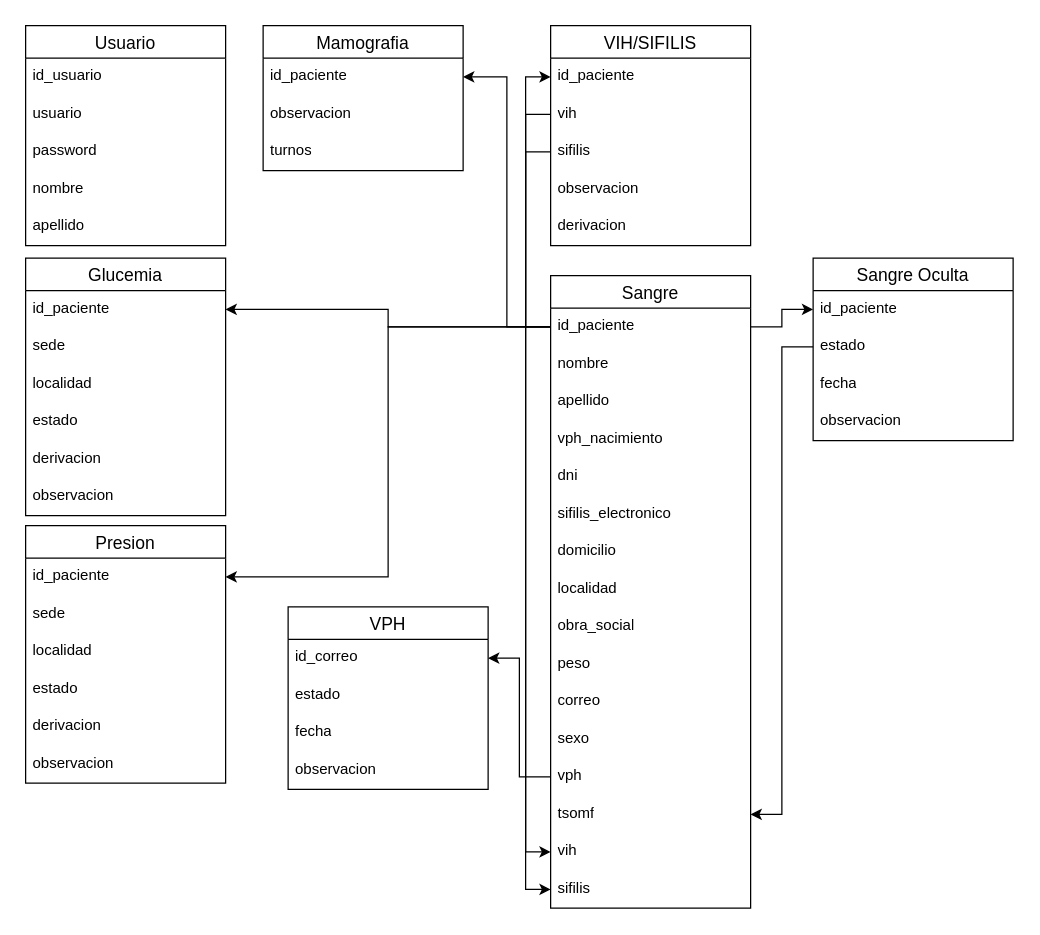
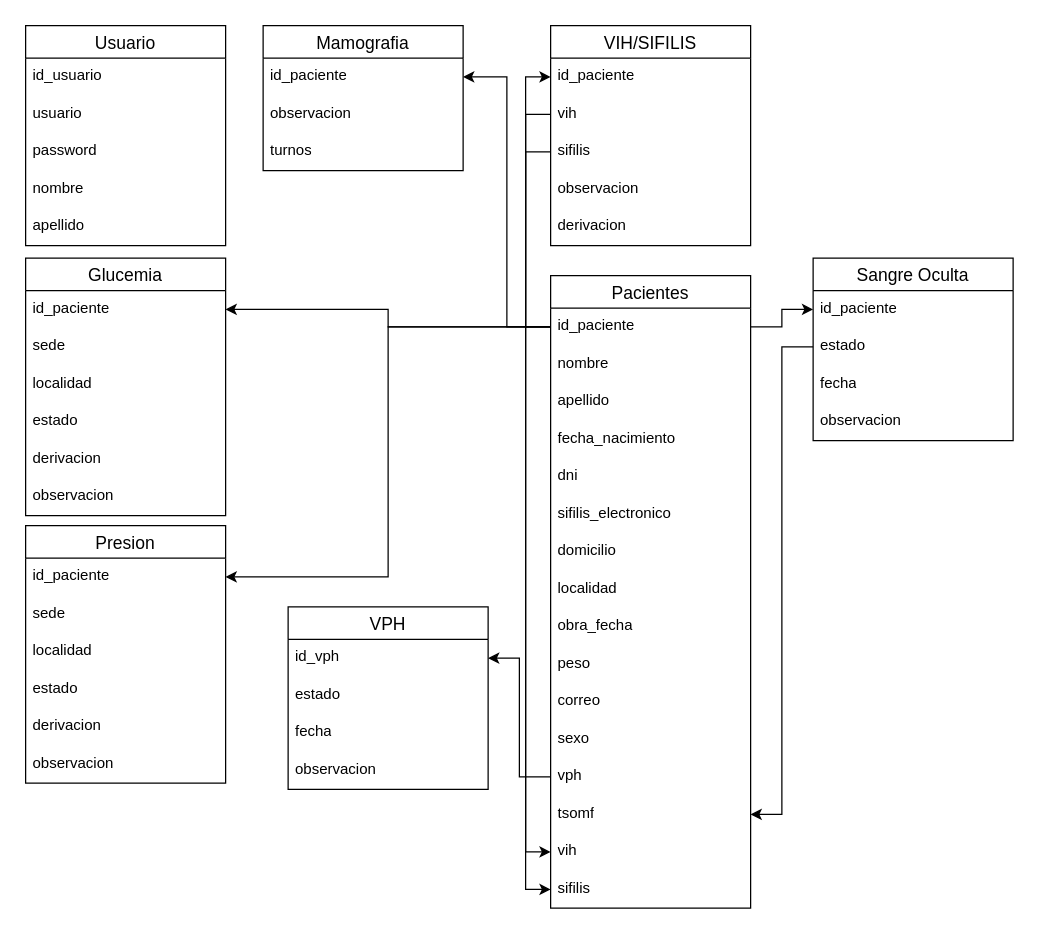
  <mxCell id="0" />
  <mxCell id="1" parent="0" />
  <mxCell id="2" value="Usuario" style="swimlane;fontStyle=0;childLayout=stackLayout;horizontal=1;startSize=26;horizontalStack=0;resizeParent=1;resizeParentMax=0;resizeLast=0;collapsible=1;marginBottom=0;align=center;fontSize=14;" vertex="1" parent="1"><mxGeometry x="20" y="20" width="160" height="176" as="geometry" /></mxCell>
  <mxCell id="3" value="id_usuario" style="text;strokeColor=none;fillColor=none;spacingLeft=4;spacingRight=4;overflow=hidden;rotatable=0;points=[[0,0.5],[1,0.5]];portConstraint=eastwest;fontSize=12;whiteSpace=wrap;html=1;" vertex="1" parent="2"><mxGeometry y="26" width="160" height="30" as="geometry" /></mxCell>
  <mxCell id="4" value="usuario" style="text;strokeColor=none;fillColor=none;spacingLeft=4;spacingRight=4;overflow=hidden;rotatable=0;points=[[0,0.5],[1,0.5]];portConstraint=eastwest;fontSize=12;whiteSpace=wrap;html=1;" vertex="1" parent="2"><mxGeometry y="56" width="160" height="30" as="geometry" /></mxCell>
  <mxCell id="5" value="password" style="text;strokeColor=none;fillColor=none;spacingLeft=4;spacingRight=4;overflow=hidden;rotatable=0;points=[[0,0.5],[1,0.5]];portConstraint=eastwest;fontSize=12;whiteSpace=wrap;html=1;" vertex="1" parent="2"><mxGeometry y="86" width="160" height="30" as="geometry" /></mxCell>
  <mxCell id="6" value="nombre" style="text;strokeColor=none;fillColor=none;spacingLeft=4;spacingRight=4;overflow=hidden;rotatable=0;points=[[0,0.5],[1,0.5]];portConstraint=eastwest;fontSize=12;whiteSpace=wrap;html=1;" vertex="1" parent="2"><mxGeometry y="116" width="160" height="30" as="geometry" /></mxCell>
  <mxCell id="7" value="apellido" style="text;strokeColor=none;fillColor=none;spacingLeft=4;spacingRight=4;overflow=hidden;rotatable=0;points=[[0,0.5],[1,0.5]];portConstraint=eastwest;fontSize=12;whiteSpace=wrap;html=1;" vertex="1" parent="2"><mxGeometry y="146" width="160" height="30" as="geometry" /></mxCell>
- <mxCell id="8" value="Sangre" style="swimlane;fontStyle=0;childLayout=stackLayout;horizontal=1;startSize=26;horizontalStack=0;resizeParent=1;resizeParentMax=0;resizeLast=0;collapsible=1;marginBottom=0;align=center;fontSize=14;" vertex="1" parent="1"><mxGeometry x="440" y="220" width="160" height="506" as="geometry" /></mxCell>
+ <mxCell id="8" value="Pacientes" style="swimlane;fontStyle=0;childLayout=stackLayout;horizontal=1;startSize=26;horizontalStack=0;resizeParent=1;resizeParentMax=0;resizeLast=0;collapsible=1;marginBottom=0;align=center;fontSize=14;" vertex="1" parent="1"><mxGeometry x="440" y="220" width="160" height="506" as="geometry" /></mxCell>
  <mxCell id="9" value="id_paciente" style="text;strokeColor=none;fillColor=none;spacingLeft=4;spacingRight=4;overflow=hidden;rotatable=0;points=[[0,0.5],[1,0.5]];portConstraint=eastwest;fontSize=12;whiteSpace=wrap;html=1;" vertex="1" parent="8"><mxGeometry y="26" width="160" height="30" as="geometry" /></mxCell>
  <mxCell id="10" value="nombre" style="text;strokeColor=none;fillColor=none;spacingLeft=4;spacingRight=4;overflow=hidden;rotatable=0;points=[[0,0.5],[1,0.5]];portConstraint=eastwest;fontSize=12;whiteSpace=wrap;html=1;" vertex="1" parent="8"><mxGeometry y="56" width="160" height="30" as="geometry" /></mxCell>
  <mxCell id="11" value="apellido" style="text;strokeColor=none;fillColor=none;spacingLeft=4;spacingRight=4;overflow=hidden;rotatable=0;points=[[0,0.5],[1,0.5]];portConstraint=eastwest;fontSize=12;whiteSpace=wrap;html=1;" vertex="1" parent="8"><mxGeometry y="86" width="160" height="30" as="geometry" /></mxCell>
- <mxCell id="12" value="vph_nacimiento" style="text;strokeColor=none;fillColor=none;spacingLeft=4;spacingRight=4;overflow=hidden;rotatable=0;points=[[0,0.5],[1,0.5]];portConstraint=eastwest;fontSize=12;whiteSpace=wrap;html=1;" vertex="1" parent="8"><mxGeometry y="116" width="160" height="30" as="geometry" /></mxCell>
+ <mxCell id="12" value="fecha_nacimiento" style="text;strokeColor=none;fillColor=none;spacingLeft=4;spacingRight=4;overflow=hidden;rotatable=0;points=[[0,0.5],[1,0.5]];portConstraint=eastwest;fontSize=12;whiteSpace=wrap;html=1;" vertex="1" parent="8"><mxGeometry y="116" width="160" height="30" as="geometry" /></mxCell>
  <mxCell id="13" value="dni" style="text;strokeColor=none;fillColor=none;spacingLeft=4;spacingRight=4;overflow=hidden;rotatable=0;points=[[0,0.5],[1,0.5]];portConstraint=eastwest;fontSize=12;whiteSpace=wrap;html=1;" vertex="1" parent="8"><mxGeometry y="146" width="160" height="30" as="geometry" /></mxCell>
  <mxCell id="14" value="sifilis_electronico" style="text;strokeColor=none;fillColor=none;spacingLeft=4;spacingRight=4;overflow=hidden;rotatable=0;points=[[0,0.5],[1,0.5]];portConstraint=eastwest;fontSize=12;whiteSpace=wrap;html=1;" vertex="1" parent="8"><mxGeometry y="176" width="160" height="30" as="geometry" /></mxCell>
  <mxCell id="15" value="domicilio" style="text;strokeColor=none;fillColor=none;spacingLeft=4;spacingRight=4;overflow=hidden;rotatable=0;points=[[0,0.5],[1,0.5]];portConstraint=eastwest;fontSize=12;whiteSpace=wrap;html=1;" vertex="1" parent="8"><mxGeometry y="206" width="160" height="30" as="geometry" /></mxCell>
  <mxCell id="16" value="localidad" style="text;strokeColor=none;fillColor=none;spacingLeft=4;spacingRight=4;overflow=hidden;rotatable=0;points=[[0,0.5],[1,0.5]];portConstraint=eastwest;fontSize=12;whiteSpace=wrap;html=1;" vertex="1" parent="8"><mxGeometry y="236" width="160" height="30" as="geometry" /></mxCell>
- <mxCell id="17" value="obra_social" style="text;strokeColor=none;fillColor=none;spacingLeft=4;spacingRight=4;overflow=hidden;rotatable=0;points=[[0,0.5],[1,0.5]];portConstraint=eastwest;fontSize=12;whiteSpace=wrap;html=1;" vertex="1" parent="8"><mxGeometry y="266" width="160" height="30" as="geometry" /></mxCell>
+ <mxCell id="17" value="obra_fecha" style="text;strokeColor=none;fillColor=none;spacingLeft=4;spacingRight=4;overflow=hidden;rotatable=0;points=[[0,0.5],[1,0.5]];portConstraint=eastwest;fontSize=12;whiteSpace=wrap;html=1;" vertex="1" parent="8"><mxGeometry y="266" width="160" height="30" as="geometry" /></mxCell>
  <mxCell id="18" value="peso" style="text;strokeColor=none;fillColor=none;spacingLeft=4;spacingRight=4;overflow=hidden;rotatable=0;points=[[0,0.5],[1,0.5]];portConstraint=eastwest;fontSize=12;whiteSpace=wrap;html=1;" vertex="1" parent="8"><mxGeometry y="296" width="160" height="30" as="geometry" /></mxCell>
  <mxCell id="19" value="correo" style="text;strokeColor=none;fillColor=none;spacingLeft=4;spacingRight=4;overflow=hidden;rotatable=0;points=[[0,0.5],[1,0.5]];portConstraint=eastwest;fontSize=12;whiteSpace=wrap;html=1;" vertex="1" parent="8"><mxGeometry y="326" width="160" height="30" as="geometry" /></mxCell>
  <mxCell id="20" value="sexo" style="text;strokeColor=none;fillColor=none;spacingLeft=4;spacingRight=4;overflow=hidden;rotatable=0;points=[[0,0.5],[1,0.5]];portConstraint=eastwest;fontSize=12;whiteSpace=wrap;html=1;" vertex="1" parent="8"><mxGeometry y="356" width="160" height="30" as="geometry" /></mxCell>
  <mxCell id="21" value="vph" style="text;strokeColor=none;fillColor=none;spacingLeft=4;spacingRight=4;overflow=hidden;rotatable=0;points=[[0,0.5],[1,0.5]];portConstraint=eastwest;fontSize=12;whiteSpace=wrap;html=1;" vertex="1" parent="8"><mxGeometry y="386" width="160" height="30" as="geometry" /></mxCell>
  <mxCell id="22" value="tsomf" style="text;strokeColor=none;fillColor=none;spacingLeft=4;spacingRight=4;overflow=hidden;rotatable=0;points=[[0,0.5],[1,0.5]];portConstraint=eastwest;fontSize=12;whiteSpace=wrap;html=1;" vertex="1" parent="8"><mxGeometry y="416" width="160" height="30" as="geometry" /></mxCell>
  <mxCell id="23" value="vih" style="text;strokeColor=none;fillColor=none;spacingLeft=4;spacingRight=4;overflow=hidden;rotatable=0;points=[[0,0.5],[1,0.5]];portConstraint=eastwest;fontSize=12;whiteSpace=wrap;html=1;" vertex="1" parent="8"><mxGeometry y="446" width="160" height="30" as="geometry" /></mxCell>
  <mxCell id="24" value="sifilis" style="text;strokeColor=none;fillColor=none;spacingLeft=4;spacingRight=4;overflow=hidden;rotatable=0;points=[[0,0.5],[1,0.5]];portConstraint=eastwest;fontSize=12;whiteSpace=wrap;html=1;" vertex="1" parent="8"><mxGeometry y="476" width="160" height="30" as="geometry" /></mxCell>
  <mxCell id="25" value="Glucemia" style="swimlane;fontStyle=0;childLayout=stackLayout;horizontal=1;startSize=26;horizontalStack=0;resizeParent=1;resizeParentMax=0;resizeLast=0;collapsible=1;marginBottom=0;align=center;fontSize=14;" vertex="1" parent="1"><mxGeometry x="20" y="206" width="160" height="206" as="geometry" /></mxCell>
  <mxCell id="26" value="id_paciente" style="text;strokeColor=none;fillColor=none;spacingLeft=4;spacingRight=4;overflow=hidden;rotatable=0;points=[[0,0.5],[1,0.5]];portConstraint=eastwest;fontSize=12;whiteSpace=wrap;html=1;" vertex="1" parent="25"><mxGeometry y="26" width="160" height="30" as="geometry" /></mxCell>
  <mxCell id="27" value="sede" style="text;strokeColor=none;fillColor=none;spacingLeft=4;spacingRight=4;overflow=hidden;rotatable=0;points=[[0,0.5],[1,0.5]];portConstraint=eastwest;fontSize=12;whiteSpace=wrap;html=1;" vertex="1" parent="25"><mxGeometry y="56" width="160" height="30" as="geometry" /></mxCell>
  <mxCell id="28" value="localidad" style="text;strokeColor=none;fillColor=none;spacingLeft=4;spacingRight=4;overflow=hidden;rotatable=0;points=[[0,0.5],[1,0.5]];portConstraint=eastwest;fontSize=12;whiteSpace=wrap;html=1;" vertex="1" parent="25"><mxGeometry y="86" width="160" height="30" as="geometry" /></mxCell>
  <mxCell id="29" value="estado" style="text;strokeColor=none;fillColor=none;spacingLeft=4;spacingRight=4;overflow=hidden;rotatable=0;points=[[0,0.5],[1,0.5]];portConstraint=eastwest;fontSize=12;whiteSpace=wrap;html=1;" vertex="1" parent="25"><mxGeometry y="116" width="160" height="30" as="geometry" /></mxCell>
  <mxCell id="30" value="derivacion" style="text;strokeColor=none;fillColor=none;spacingLeft=4;spacingRight=4;overflow=hidden;rotatable=0;points=[[0,0.5],[1,0.5]];portConstraint=eastwest;fontSize=12;whiteSpace=wrap;html=1;" vertex="1" parent="25"><mxGeometry y="146" width="160" height="30" as="geometry" /></mxCell>
  <mxCell id="31" value="observacion" style="text;strokeColor=none;fillColor=none;spacingLeft=4;spacingRight=4;overflow=hidden;rotatable=0;points=[[0,0.5],[1,0.5]];portConstraint=eastwest;fontSize=12;whiteSpace=wrap;html=1;" vertex="1" parent="25"><mxGeometry y="176" width="160" height="30" as="geometry" /></mxCell>
  <mxCell id="32" value="Presion" style="swimlane;fontStyle=0;childLayout=stackLayout;horizontal=1;startSize=26;horizontalStack=0;resizeParent=1;resizeParentMax=0;resizeLast=0;collapsible=1;marginBottom=0;align=center;fontSize=14;" vertex="1" parent="1"><mxGeometry x="20" y="420" width="160" height="206" as="geometry" /></mxCell>
  <mxCell id="33" value="id_paciente" style="text;strokeColor=none;fillColor=none;spacingLeft=4;spacingRight=4;overflow=hidden;rotatable=0;points=[[0,0.5],[1,0.5]];portConstraint=eastwest;fontSize=12;whiteSpace=wrap;html=1;" vertex="1" parent="32"><mxGeometry y="26" width="160" height="30" as="geometry" /></mxCell>
  <mxCell id="34" value="sede" style="text;strokeColor=none;fillColor=none;spacingLeft=4;spacingRight=4;overflow=hidden;rotatable=0;points=[[0,0.5],[1,0.5]];portConstraint=eastwest;fontSize=12;whiteSpace=wrap;html=1;" vertex="1" parent="32"><mxGeometry y="56" width="160" height="30" as="geometry" /></mxCell>
  <mxCell id="35" value="localidad" style="text;strokeColor=none;fillColor=none;spacingLeft=4;spacingRight=4;overflow=hidden;rotatable=0;points=[[0,0.5],[1,0.5]];portConstraint=eastwest;fontSize=12;whiteSpace=wrap;html=1;" vertex="1" parent="32"><mxGeometry y="86" width="160" height="30" as="geometry" /></mxCell>
  <mxCell id="36" value="estado" style="text;strokeColor=none;fillColor=none;spacingLeft=4;spacingRight=4;overflow=hidden;rotatable=0;points=[[0,0.5],[1,0.5]];portConstraint=eastwest;fontSize=12;whiteSpace=wrap;html=1;" vertex="1" parent="32"><mxGeometry y="116" width="160" height="30" as="geometry" /></mxCell>
  <mxCell id="37" value="derivacion" style="text;strokeColor=none;fillColor=none;spacingLeft=4;spacingRight=4;overflow=hidden;rotatable=0;points=[[0,0.5],[1,0.5]];portConstraint=eastwest;fontSize=12;whiteSpace=wrap;html=1;" vertex="1" parent="32"><mxGeometry y="146" width="160" height="30" as="geometry" /></mxCell>
  <mxCell id="38" value="observacion" style="text;strokeColor=none;fillColor=none;spacingLeft=4;spacingRight=4;overflow=hidden;rotatable=0;points=[[0,0.5],[1,0.5]];portConstraint=eastwest;fontSize=12;whiteSpace=wrap;html=1;" vertex="1" parent="32"><mxGeometry y="176" width="160" height="30" as="geometry" /></mxCell>
  <mxCell id="39" value="Mamografia" style="swimlane;fontStyle=0;childLayout=stackLayout;horizontal=1;startSize=26;horizontalStack=0;resizeParent=1;resizeParentMax=0;resizeLast=0;collapsible=1;marginBottom=0;align=center;fontSize=14;" vertex="1" parent="1"><mxGeometry x="210" y="20" width="160" height="116" as="geometry" /></mxCell>
  <mxCell id="40" value="id_paciente" style="text;strokeColor=none;fillColor=none;spacingLeft=4;spacingRight=4;overflow=hidden;rotatable=0;points=[[0,0.5],[1,0.5]];portConstraint=eastwest;fontSize=12;whiteSpace=wrap;html=1;" vertex="1" parent="39"><mxGeometry y="26" width="160" height="30" as="geometry" /></mxCell>
  <mxCell id="41" value="observacion" style="text;strokeColor=none;fillColor=none;spacingLeft=4;spacingRight=4;overflow=hidden;rotatable=0;points=[[0,0.5],[1,0.5]];portConstraint=eastwest;fontSize=12;whiteSpace=wrap;html=1;" vertex="1" parent="39"><mxGeometry y="56" width="160" height="30" as="geometry" /></mxCell>
  <mxCell id="42" value="turnos" style="text;strokeColor=none;fillColor=none;spacingLeft=4;spacingRight=4;overflow=hidden;rotatable=0;points=[[0,0.5],[1,0.5]];portConstraint=eastwest;fontSize=12;whiteSpace=wrap;html=1;" vertex="1" parent="39"><mxGeometry y="86" width="160" height="30" as="geometry" /></mxCell>
  <mxCell id="43" style="edgeStyle=orthogonalEdgeStyle;rounded=0;orthogonalLoop=1;jettySize=auto;html=1;exitX=0;exitY=0.5;exitDx=0;exitDy=0;entryX=1;entryY=0.5;entryDx=0;entryDy=0;" edge="1" parent="1" source="9" target="40"><mxGeometry relative="1" as="geometry" /></mxCell>
  <mxCell id="44" value="VIH/SIFILIS" style="swimlane;fontStyle=0;childLayout=stackLayout;horizontal=1;startSize=26;horizontalStack=0;resizeParent=1;resizeParentMax=0;resizeLast=0;collapsible=1;marginBottom=0;align=center;fontSize=14;" vertex="1" parent="1"><mxGeometry x="440" y="20" width="160" height="176" as="geometry" /></mxCell>
  <mxCell id="45" value="id_paciente" style="text;strokeColor=none;fillColor=none;spacingLeft=4;spacingRight=4;overflow=hidden;rotatable=0;points=[[0,0.5],[1,0.5]];portConstraint=eastwest;fontSize=12;whiteSpace=wrap;html=1;" vertex="1" parent="44"><mxGeometry y="26" width="160" height="30" as="geometry" /></mxCell>
  <mxCell id="46" value="vih" style="text;strokeColor=none;fillColor=none;spacingLeft=4;spacingRight=4;overflow=hidden;rotatable=0;points=[[0,0.5],[1,0.5]];portConstraint=eastwest;fontSize=12;whiteSpace=wrap;html=1;" vertex="1" parent="44"><mxGeometry y="56" width="160" height="30" as="geometry" /></mxCell>
  <mxCell id="47" value="sifilis" style="text;strokeColor=none;fillColor=none;spacingLeft=4;spacingRight=4;overflow=hidden;rotatable=0;points=[[0,0.5],[1,0.5]];portConstraint=eastwest;fontSize=12;whiteSpace=wrap;html=1;" vertex="1" parent="44"><mxGeometry y="86" width="160" height="30" as="geometry" /></mxCell>
  <mxCell id="48" value="observacion" style="text;strokeColor=none;fillColor=none;spacingLeft=4;spacingRight=4;overflow=hidden;rotatable=0;points=[[0,0.5],[1,0.5]];portConstraint=eastwest;fontSize=12;whiteSpace=wrap;html=1;" vertex="1" parent="44"><mxGeometry y="116" width="160" height="30" as="geometry" /></mxCell>
  <mxCell id="49" value="derivacion" style="text;strokeColor=none;fillColor=none;spacingLeft=4;spacingRight=4;overflow=hidden;rotatable=0;points=[[0,0.5],[1,0.5]];portConstraint=eastwest;fontSize=12;whiteSpace=wrap;html=1;" vertex="1" parent="44"><mxGeometry y="146" width="160" height="30" as="geometry" /></mxCell>
  <mxCell id="50" style="edgeStyle=orthogonalEdgeStyle;rounded=0;orthogonalLoop=1;jettySize=auto;html=1;exitX=0;exitY=0.5;exitDx=0;exitDy=0;entryX=0;entryY=0.5;entryDx=0;entryDy=0;" edge="1" parent="1" source="9" target="45"><mxGeometry relative="1" as="geometry" /></mxCell>
  <mxCell id="51" style="edgeStyle=orthogonalEdgeStyle;rounded=0;orthogonalLoop=1;jettySize=auto;html=1;exitX=0;exitY=0.5;exitDx=0;exitDy=0;entryX=1;entryY=0.5;entryDx=0;entryDy=0;" edge="1" parent="1" source="9" target="33"><mxGeometry relative="1" as="geometry" /></mxCell>
  <mxCell id="52" style="edgeStyle=orthogonalEdgeStyle;rounded=0;orthogonalLoop=1;jettySize=auto;html=1;exitX=0;exitY=0.5;exitDx=0;exitDy=0;" edge="1" parent="1" source="9" target="26"><mxGeometry relative="1" as="geometry" /></mxCell>
  <mxCell id="53" value="VPH" style="swimlane;fontStyle=0;childLayout=stackLayout;horizontal=1;startSize=26;horizontalStack=0;resizeParent=1;resizeParentMax=0;resizeLast=0;collapsible=1;marginBottom=0;align=center;fontSize=14;" vertex="1" parent="1"><mxGeometry x="230" y="485" width="160" height="146" as="geometry" /></mxCell>
- <mxCell id="54" value="id_correo" style="text;strokeColor=none;fillColor=none;spacingLeft=4;spacingRight=4;overflow=hidden;rotatable=0;points=[[0,0.5],[1,0.5]];portConstraint=eastwest;fontSize=12;whiteSpace=wrap;html=1;" vertex="1" parent="53"><mxGeometry y="26" width="160" height="30" as="geometry" /></mxCell>
+ <mxCell id="54" value="id_vph" style="text;strokeColor=none;fillColor=none;spacingLeft=4;spacingRight=4;overflow=hidden;rotatable=0;points=[[0,0.5],[1,0.5]];portConstraint=eastwest;fontSize=12;whiteSpace=wrap;html=1;" vertex="1" parent="53"><mxGeometry y="26" width="160" height="30" as="geometry" /></mxCell>
  <mxCell id="55" value="estado" style="text;strokeColor=none;fillColor=none;spacingLeft=4;spacingRight=4;overflow=hidden;rotatable=0;points=[[0,0.5],[1,0.5]];portConstraint=eastwest;fontSize=12;whiteSpace=wrap;html=1;" vertex="1" parent="53"><mxGeometry y="56" width="160" height="30" as="geometry" /></mxCell>
  <mxCell id="56" value="fecha" style="text;strokeColor=none;fillColor=none;spacingLeft=4;spacingRight=4;overflow=hidden;rotatable=0;points=[[0,0.5],[1,0.5]];portConstraint=eastwest;fontSize=12;whiteSpace=wrap;html=1;" vertex="1" parent="53"><mxGeometry y="86" width="160" height="30" as="geometry" /></mxCell>
  <mxCell id="57" value="observacion" style="text;strokeColor=none;fillColor=none;spacingLeft=4;spacingRight=4;overflow=hidden;rotatable=0;points=[[0,0.5],[1,0.5]];portConstraint=eastwest;fontSize=12;whiteSpace=wrap;html=1;" vertex="1" parent="53"><mxGeometry y="116" width="160" height="30" as="geometry" /></mxCell>
  <mxCell id="58" style="edgeStyle=orthogonalEdgeStyle;rounded=0;orthogonalLoop=1;jettySize=auto;html=1;exitX=0;exitY=0.5;exitDx=0;exitDy=0;entryX=1;entryY=0.5;entryDx=0;entryDy=0;" edge="1" parent="1" source="21" target="54"><mxGeometry relative="1" as="geometry" /></mxCell>
  <mxCell id="59" value="Sangre Oculta" style="swimlane;fontStyle=0;childLayout=stackLayout;horizontal=1;startSize=26;horizontalStack=0;resizeParent=1;resizeParentMax=0;resizeLast=0;collapsible=1;marginBottom=0;align=center;fontSize=14;" vertex="1" parent="1"><mxGeometry x="650" y="206" width="160" height="146" as="geometry" /></mxCell>
  <mxCell id="60" value="id_paciente" style="text;strokeColor=none;fillColor=none;spacingLeft=4;spacingRight=4;overflow=hidden;rotatable=0;points=[[0,0.5],[1,0.5]];portConstraint=eastwest;fontSize=12;whiteSpace=wrap;html=1;" vertex="1" parent="59"><mxGeometry y="26" width="160" height="30" as="geometry" /></mxCell>
  <mxCell id="61" value="estado" style="text;strokeColor=none;fillColor=none;spacingLeft=4;spacingRight=4;overflow=hidden;rotatable=0;points=[[0,0.5],[1,0.5]];portConstraint=eastwest;fontSize=12;whiteSpace=wrap;html=1;" vertex="1" parent="59"><mxGeometry y="56" width="160" height="30" as="geometry" /></mxCell>
  <mxCell id="62" value="fecha" style="text;strokeColor=none;fillColor=none;spacingLeft=4;spacingRight=4;overflow=hidden;rotatable=0;points=[[0,0.5],[1,0.5]];portConstraint=eastwest;fontSize=12;whiteSpace=wrap;html=1;" vertex="1" parent="59"><mxGeometry y="86" width="160" height="30" as="geometry" /></mxCell>
  <mxCell id="63" value="observacion" style="text;strokeColor=none;fillColor=none;spacingLeft=4;spacingRight=4;overflow=hidden;rotatable=0;points=[[0,0.5],[1,0.5]];portConstraint=eastwest;fontSize=12;whiteSpace=wrap;html=1;" vertex="1" parent="59"><mxGeometry y="116" width="160" height="30" as="geometry" /></mxCell>
  <mxCell id="64" style="edgeStyle=orthogonalEdgeStyle;rounded=0;orthogonalLoop=1;jettySize=auto;html=1;exitX=1;exitY=0.5;exitDx=0;exitDy=0;entryX=0;entryY=0.5;entryDx=0;entryDy=0;" edge="1" parent="1" source="9" target="60"><mxGeometry relative="1" as="geometry" /></mxCell>
  <mxCell id="65" style="edgeStyle=orthogonalEdgeStyle;rounded=0;orthogonalLoop=1;jettySize=auto;html=1;exitX=0;exitY=0.5;exitDx=0;exitDy=0;entryX=1;entryY=0.5;entryDx=0;entryDy=0;" edge="1" parent="1" source="61" target="22"><mxGeometry relative="1" as="geometry" /></mxCell>
  <mxCell id="66" style="edgeStyle=orthogonalEdgeStyle;rounded=0;orthogonalLoop=1;jettySize=auto;html=1;exitX=0;exitY=0.5;exitDx=0;exitDy=0;entryX=0;entryY=0.5;entryDx=0;entryDy=0;" edge="1" parent="1" source="46" target="23"><mxGeometry relative="1" as="geometry" /></mxCell>
  <mxCell id="67" style="edgeStyle=orthogonalEdgeStyle;rounded=0;orthogonalLoop=1;jettySize=auto;html=1;exitX=0;exitY=0.5;exitDx=0;exitDy=0;entryX=0;entryY=0.5;entryDx=0;entryDy=0;" edge="1" parent="1" source="47" target="24"><mxGeometry relative="1" as="geometry" /></mxCell>
